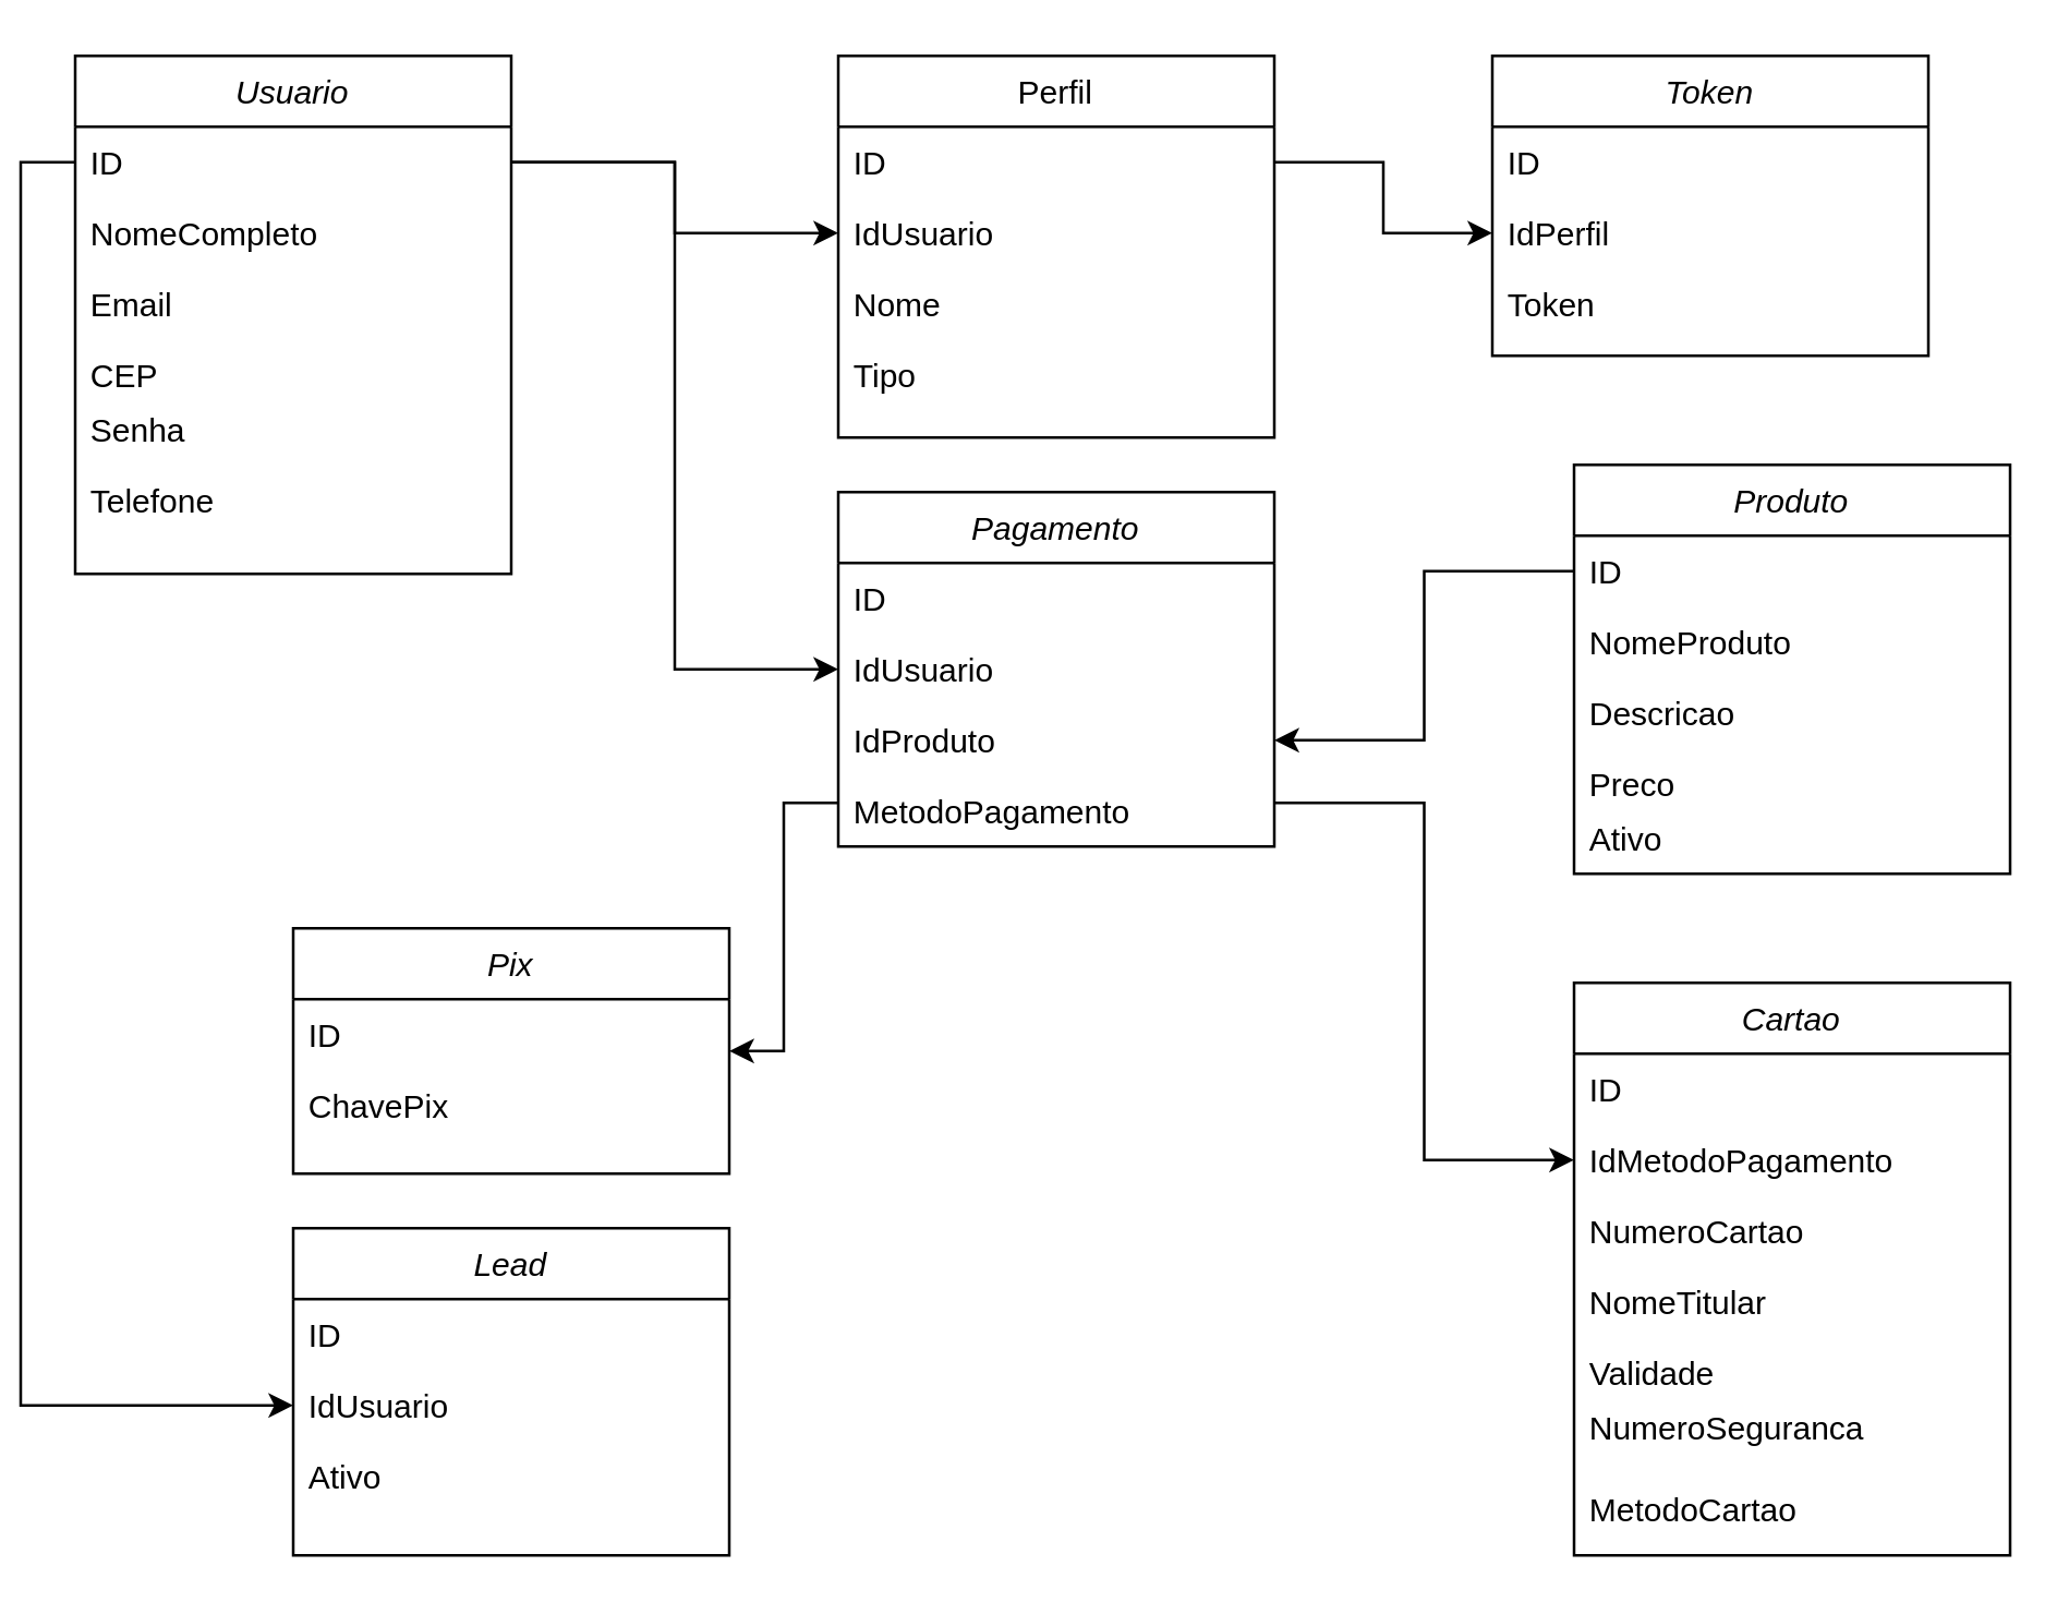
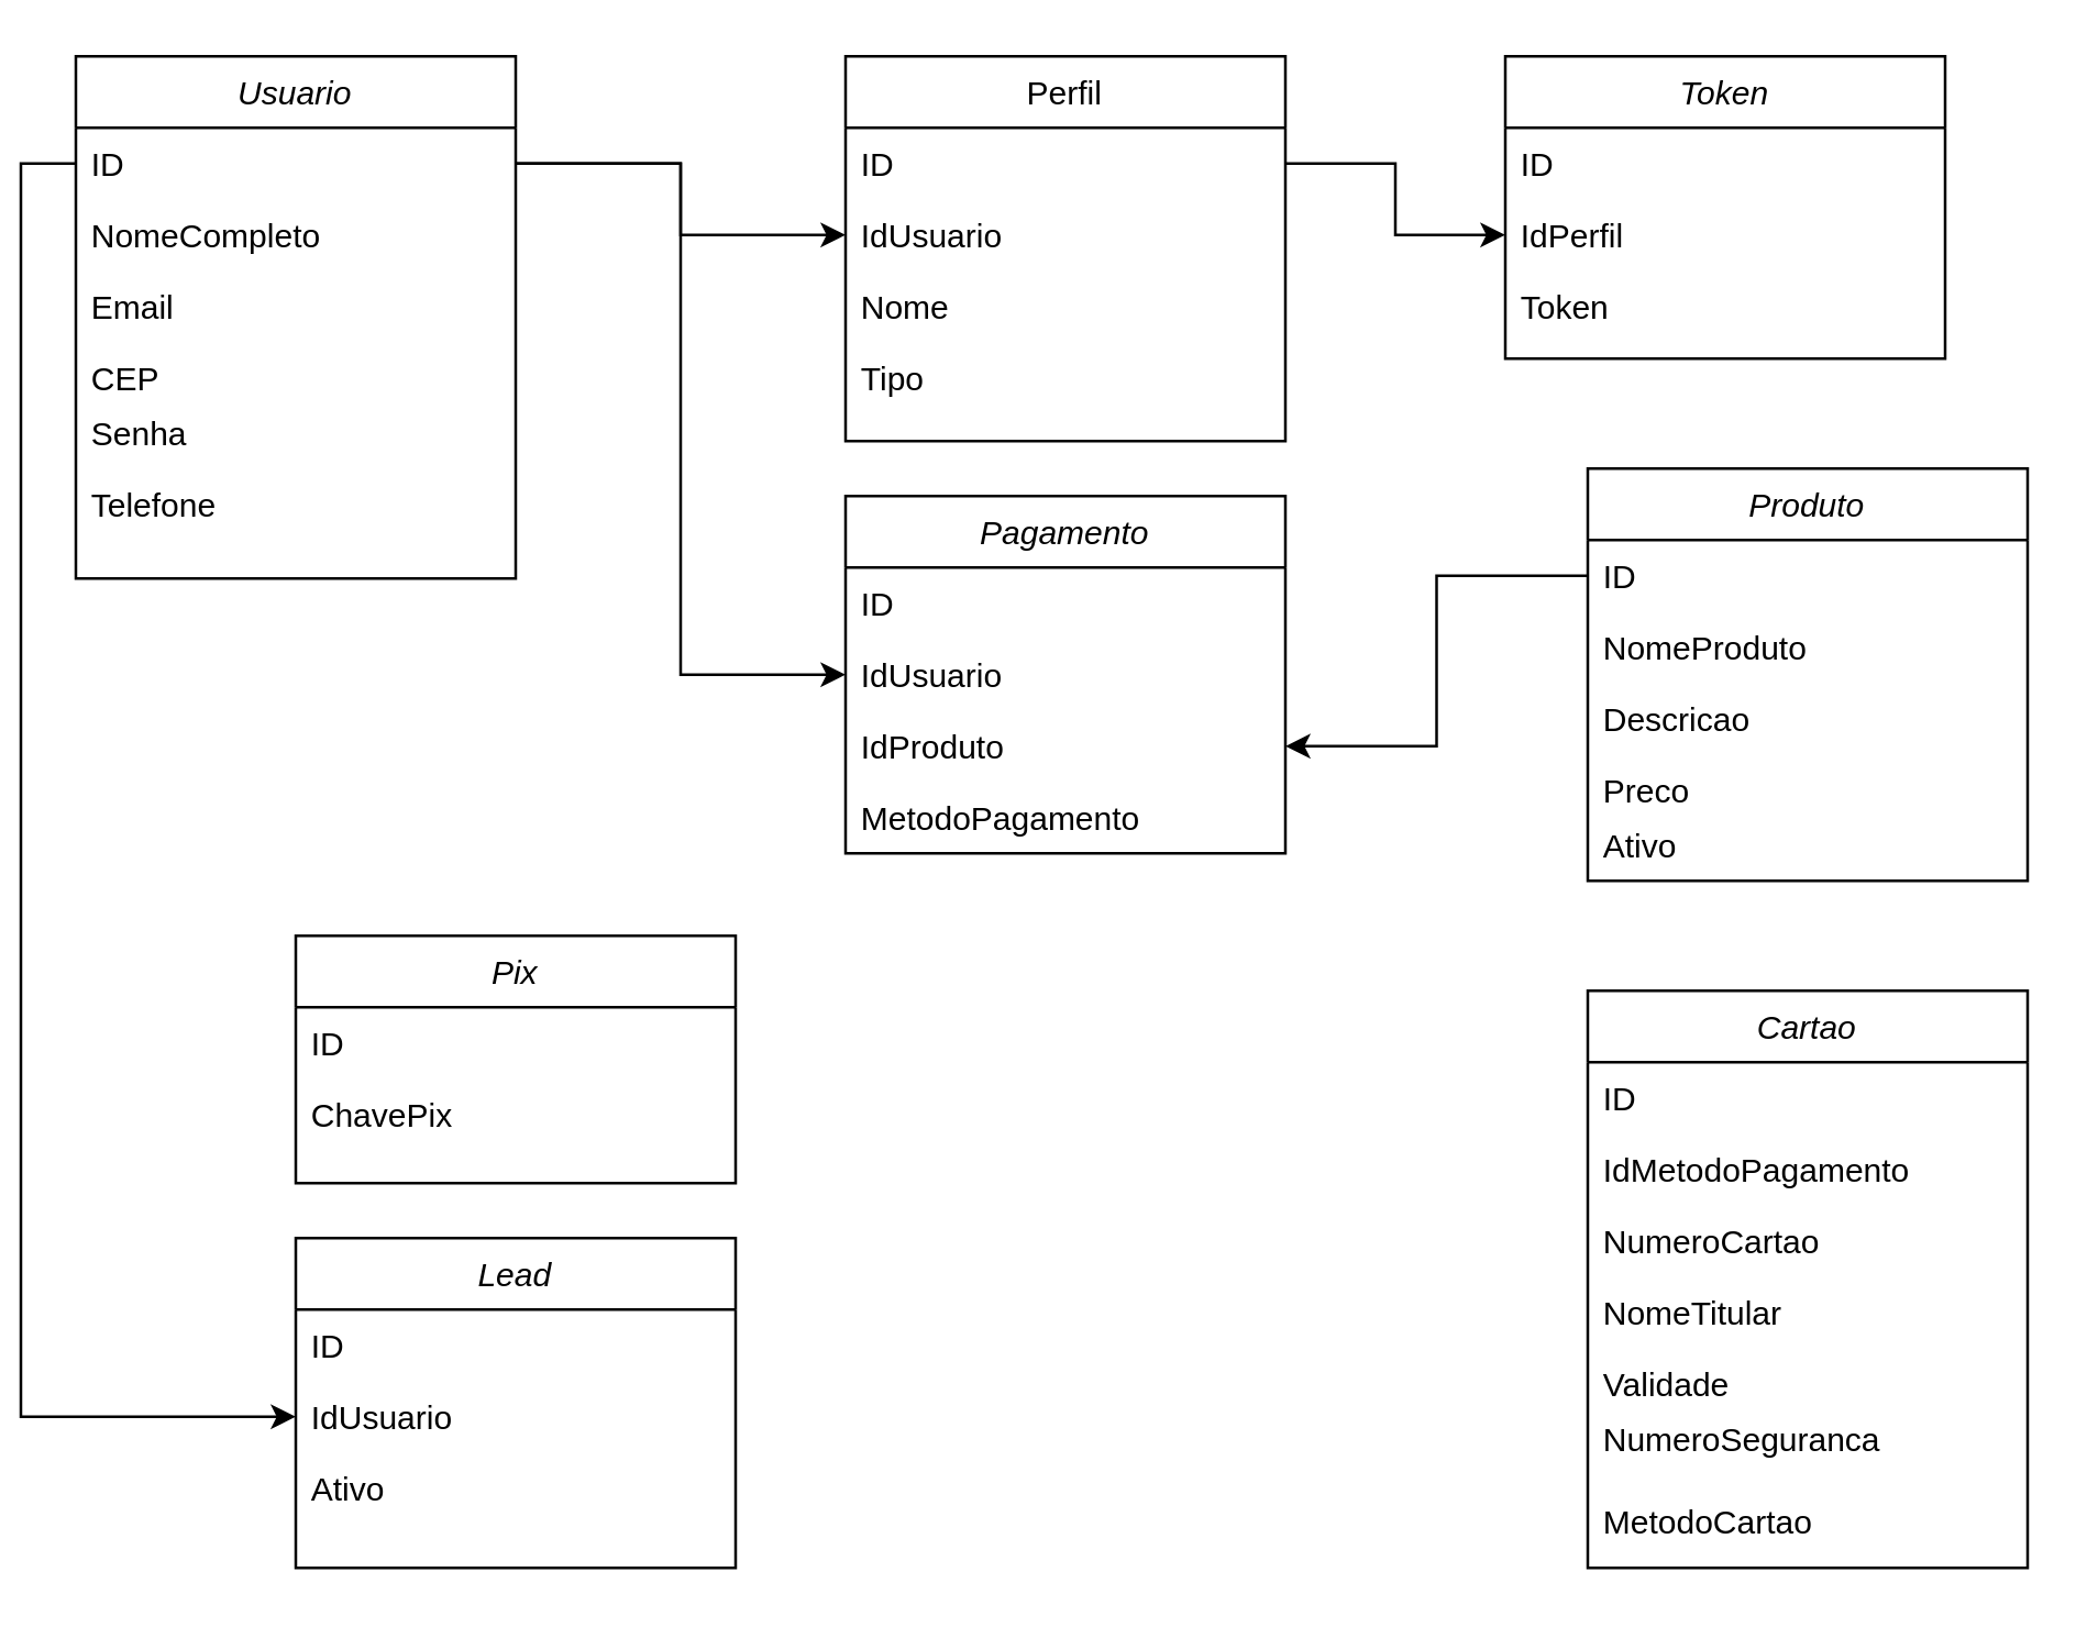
  <mxCell id="0" />
  <mxCell id="1" parent="0" />
  <mxCell id="2" value="Usuario" style="swimlane;fontStyle=2;align=center;verticalAlign=top;childLayout=stackLayout;horizontal=1;startSize=26;horizontalStack=0;resizeParent=1;resizeLast=0;collapsible=1;marginBottom=0;rounded=0;shadow=0;strokeWidth=1;" parent="1" vertex="1"><mxGeometry x="20" y="20" width="160" height="190" as="geometry"><mxRectangle x="230" y="140" width="160" height="26" as="alternateBounds" /></mxGeometry></mxCell>
  <mxCell id="3" value="ID" style="text;align=left;verticalAlign=top;spacingLeft=4;spacingRight=4;overflow=hidden;rotatable=0;points=[[0,0.5],[1,0.5]];portConstraint=eastwest;" parent="2" vertex="1"><mxGeometry y="26" width="160" height="26" as="geometry" /></mxCell>
  <mxCell id="4" value="NomeCompleto" style="text;align=left;verticalAlign=top;spacingLeft=4;spacingRight=4;overflow=hidden;rotatable=0;points=[[0,0.5],[1,0.5]];portConstraint=eastwest;rounded=0;shadow=0;html=0;" parent="2" vertex="1"><mxGeometry y="52" width="160" height="26" as="geometry" /></mxCell>
  <mxCell id="5" value="Email" style="text;align=left;verticalAlign=top;spacingLeft=4;spacingRight=4;overflow=hidden;rotatable=0;points=[[0,0.5],[1,0.5]];portConstraint=eastwest;rounded=0;shadow=0;html=0;" parent="2" vertex="1"><mxGeometry y="78" width="160" height="26" as="geometry" /></mxCell>
  <mxCell id="6" value="CEP" style="text;align=left;verticalAlign=top;spacingLeft=4;spacingRight=4;overflow=hidden;rotatable=0;points=[[0,0.5],[1,0.5]];portConstraint=eastwest;rounded=0;shadow=0;html=0;" vertex="1" parent="2"><mxGeometry y="104" width="160" height="20" as="geometry" /></mxCell>
  <mxCell id="7" value="Senha" style="text;align=left;verticalAlign=top;spacingLeft=4;spacingRight=4;overflow=hidden;rotatable=0;points=[[0,0.5],[1,0.5]];portConstraint=eastwest;rounded=0;shadow=0;html=0;" vertex="1" parent="2"><mxGeometry y="124" width="160" height="26" as="geometry" /></mxCell>
  <mxCell id="8" value="Telefone" style="text;align=left;verticalAlign=top;spacingLeft=4;spacingRight=4;overflow=hidden;rotatable=0;points=[[0,0.5],[1,0.5]];portConstraint=eastwest;rounded=0;shadow=0;html=0;" vertex="1" parent="2"><mxGeometry y="150" width="160" height="26" as="geometry" /></mxCell>
  <mxCell id="9" value="Perfil" style="swimlane;fontStyle=0;align=center;verticalAlign=top;childLayout=stackLayout;horizontal=1;startSize=26;horizontalStack=0;resizeParent=1;resizeLast=0;collapsible=1;marginBottom=0;rounded=0;shadow=0;strokeWidth=1;" parent="1" vertex="1"><mxGeometry x="300" y="20" width="160" height="140" as="geometry"><mxRectangle x="130" y="380" width="160" height="26" as="alternateBounds" /></mxGeometry></mxCell>
  <mxCell id="10" value="ID" style="text;align=left;verticalAlign=top;spacingLeft=4;spacingRight=4;overflow=hidden;rotatable=0;points=[[0,0.5],[1,0.5]];portConstraint=eastwest;rounded=0;shadow=0;html=0;" parent="9" vertex="1"><mxGeometry y="26" width="160" height="26" as="geometry" /></mxCell>
  <mxCell id="11" value="IdUsuario" style="text;align=left;verticalAlign=top;spacingLeft=4;spacingRight=4;overflow=hidden;rotatable=0;points=[[0,0.5],[1,0.5]];portConstraint=eastwest;rounded=0;shadow=0;html=0;" vertex="1" parent="9"><mxGeometry y="52" width="160" height="26" as="geometry" /></mxCell>
  <mxCell id="12" value="Nome" style="text;align=left;verticalAlign=top;spacingLeft=4;spacingRight=4;overflow=hidden;rotatable=0;points=[[0,0.5],[1,0.5]];portConstraint=eastwest;rounded=0;shadow=0;html=0;" vertex="1" parent="9"><mxGeometry y="78" width="160" height="26" as="geometry" /></mxCell>
  <mxCell id="13" value="Tipo" style="text;align=left;verticalAlign=top;spacingLeft=4;spacingRight=4;overflow=hidden;rotatable=0;points=[[0,0.5],[1,0.5]];portConstraint=eastwest;rounded=0;shadow=0;html=0;" vertex="1" parent="9"><mxGeometry y="104" width="160" height="26" as="geometry" /></mxCell>
  <mxCell id="14" style="edgeStyle=orthogonalEdgeStyle;rounded=0;orthogonalLoop=1;jettySize=auto;html=1;" edge="1" parent="1" source="3" target="11"><mxGeometry relative="1" as="geometry" /></mxCell>
  <mxCell id="15" value="Pagamento" style="swimlane;fontStyle=2;align=center;verticalAlign=top;childLayout=stackLayout;horizontal=1;startSize=26;horizontalStack=0;resizeParent=1;resizeLast=0;collapsible=1;marginBottom=0;rounded=0;shadow=0;strokeWidth=1;" vertex="1" parent="1"><mxGeometry x="300" y="180" width="160" height="130" as="geometry"><mxRectangle x="230" y="140" width="160" height="26" as="alternateBounds" /></mxGeometry></mxCell>
  <mxCell id="16" value="ID" style="text;align=left;verticalAlign=top;spacingLeft=4;spacingRight=4;overflow=hidden;rotatable=0;points=[[0,0.5],[1,0.5]];portConstraint=eastwest;" vertex="1" parent="15"><mxGeometry y="26" width="160" height="26" as="geometry" /></mxCell>
  <mxCell id="17" value="IdUsuario" style="text;align=left;verticalAlign=top;spacingLeft=4;spacingRight=4;overflow=hidden;rotatable=0;points=[[0,0.5],[1,0.5]];portConstraint=eastwest;rounded=0;shadow=0;html=0;" vertex="1" parent="15"><mxGeometry y="52" width="160" height="26" as="geometry" /></mxCell>
  <mxCell id="18" value="IdProduto" style="text;align=left;verticalAlign=top;spacingLeft=4;spacingRight=4;overflow=hidden;rotatable=0;points=[[0,0.5],[1,0.5]];portConstraint=eastwest;rounded=0;shadow=0;html=0;" vertex="1" parent="15"><mxGeometry y="78" width="160" height="26" as="geometry" /></mxCell>
  <mxCell id="19" value="MetodoPagamento" style="text;align=left;verticalAlign=top;spacingLeft=4;spacingRight=4;overflow=hidden;rotatable=0;points=[[0,0.5],[1,0.5]];portConstraint=eastwest;rounded=0;shadow=0;html=0;" vertex="1" parent="15"><mxGeometry y="104" width="160" height="20" as="geometry" /></mxCell>
  <mxCell id="20" value="Produto" style="swimlane;fontStyle=2;align=center;verticalAlign=top;childLayout=stackLayout;horizontal=1;startSize=26;horizontalStack=0;resizeParent=1;resizeLast=0;collapsible=1;marginBottom=0;rounded=0;shadow=0;strokeWidth=1;" vertex="1" parent="1"><mxGeometry x="570" y="170" width="160" height="150" as="geometry"><mxRectangle x="230" y="140" width="160" height="26" as="alternateBounds" /></mxGeometry></mxCell>
  <mxCell id="21" value="ID" style="text;align=left;verticalAlign=top;spacingLeft=4;spacingRight=4;overflow=hidden;rotatable=0;points=[[0,0.5],[1,0.5]];portConstraint=eastwest;" vertex="1" parent="20"><mxGeometry y="26" width="160" height="26" as="geometry" /></mxCell>
  <mxCell id="22" value="NomeProduto" style="text;align=left;verticalAlign=top;spacingLeft=4;spacingRight=4;overflow=hidden;rotatable=0;points=[[0,0.5],[1,0.5]];portConstraint=eastwest;rounded=0;shadow=0;html=0;" vertex="1" parent="20"><mxGeometry y="52" width="160" height="26" as="geometry" /></mxCell>
  <mxCell id="23" value="Descricao" style="text;align=left;verticalAlign=top;spacingLeft=4;spacingRight=4;overflow=hidden;rotatable=0;points=[[0,0.5],[1,0.5]];portConstraint=eastwest;rounded=0;shadow=0;html=0;" vertex="1" parent="20"><mxGeometry y="78" width="160" height="26" as="geometry" /></mxCell>
  <mxCell id="24" value="Preco" style="text;align=left;verticalAlign=top;spacingLeft=4;spacingRight=4;overflow=hidden;rotatable=0;points=[[0,0.5],[1,0.5]];portConstraint=eastwest;rounded=0;shadow=0;html=0;" vertex="1" parent="20"><mxGeometry y="104" width="160" height="20" as="geometry" /></mxCell>
  <mxCell id="25" value="Ativo" style="text;align=left;verticalAlign=top;spacingLeft=4;spacingRight=4;overflow=hidden;rotatable=0;points=[[0,0.5],[1,0.5]];portConstraint=eastwest;rounded=0;shadow=0;html=0;" vertex="1" parent="20"><mxGeometry y="124" width="160" height="26" as="geometry" /></mxCell>
  <mxCell id="26" style="edgeStyle=orthogonalEdgeStyle;rounded=0;orthogonalLoop=1;jettySize=auto;html=1;exitX=1;exitY=0.5;exitDx=0;exitDy=0;entryX=0;entryY=0.5;entryDx=0;entryDy=0;" edge="1" parent="1" source="3" target="17"><mxGeometry relative="1" as="geometry" /></mxCell>
  <mxCell id="27" style="edgeStyle=orthogonalEdgeStyle;rounded=0;orthogonalLoop=1;jettySize=auto;html=1;entryX=1;entryY=0.5;entryDx=0;entryDy=0;" edge="1" parent="1" source="21" target="18"><mxGeometry relative="1" as="geometry" /></mxCell>
  <mxCell id="28" value="Pix" style="swimlane;fontStyle=2;align=center;verticalAlign=top;childLayout=stackLayout;horizontal=1;startSize=26;horizontalStack=0;resizeParent=1;resizeLast=0;collapsible=1;marginBottom=0;rounded=0;shadow=0;strokeWidth=1;" vertex="1" parent="1"><mxGeometry x="100" y="340" width="160" height="90" as="geometry"><mxRectangle x="230" y="140" width="160" height="26" as="alternateBounds" /></mxGeometry></mxCell>
  <mxCell id="29" value="ID" style="text;align=left;verticalAlign=top;spacingLeft=4;spacingRight=4;overflow=hidden;rotatable=0;points=[[0,0.5],[1,0.5]];portConstraint=eastwest;" vertex="1" parent="28"><mxGeometry y="26" width="160" height="26" as="geometry" /></mxCell>
  <mxCell id="30" value="ChavePix" style="text;align=left;verticalAlign=top;spacingLeft=4;spacingRight=4;overflow=hidden;rotatable=0;points=[[0,0.5],[1,0.5]];portConstraint=eastwest;rounded=0;shadow=0;html=0;" vertex="1" parent="28"><mxGeometry y="52" width="160" height="26" as="geometry" /></mxCell>
- <mxCell id="31" style="edgeStyle=orthogonalEdgeStyle;rounded=0;orthogonalLoop=1;jettySize=auto;html=1;exitX=0;exitY=0.5;exitDx=0;exitDy=0;entryX=1;entryY=0.5;entryDx=0;entryDy=0;" edge="1" parent="1" source="19" target="28"><mxGeometry relative="1" as="geometry" /></mxCell>
  <mxCell id="32" value="Cartao" style="swimlane;fontStyle=2;align=center;verticalAlign=top;childLayout=stackLayout;horizontal=1;startSize=26;horizontalStack=0;resizeParent=1;resizeLast=0;collapsible=1;marginBottom=0;rounded=0;shadow=0;strokeWidth=1;" vertex="1" parent="1"><mxGeometry x="570" y="360" width="160" height="210" as="geometry"><mxRectangle x="230" y="140" width="160" height="26" as="alternateBounds" /></mxGeometry></mxCell>
  <mxCell id="33" value="ID" style="text;align=left;verticalAlign=top;spacingLeft=4;spacingRight=4;overflow=hidden;rotatable=0;points=[[0,0.5],[1,0.5]];portConstraint=eastwest;" vertex="1" parent="32"><mxGeometry y="26" width="160" height="26" as="geometry" /></mxCell>
  <mxCell id="34" value="IdMetodoPagamento" style="text;align=left;verticalAlign=top;spacingLeft=4;spacingRight=4;overflow=hidden;rotatable=0;points=[[0,0.5],[1,0.5]];portConstraint=eastwest;" vertex="1" parent="32"><mxGeometry y="52" width="160" height="26" as="geometry" /></mxCell>
  <mxCell id="35" value="NumeroCartao" style="text;align=left;verticalAlign=top;spacingLeft=4;spacingRight=4;overflow=hidden;rotatable=0;points=[[0,0.5],[1,0.5]];portConstraint=eastwest;rounded=0;shadow=0;html=0;" vertex="1" parent="32"><mxGeometry y="78" width="160" height="26" as="geometry" /></mxCell>
  <mxCell id="36" value="NomeTitular" style="text;align=left;verticalAlign=top;spacingLeft=4;spacingRight=4;overflow=hidden;rotatable=0;points=[[0,0.5],[1,0.5]];portConstraint=eastwest;rounded=0;shadow=0;html=0;" vertex="1" parent="32"><mxGeometry y="104" width="160" height="26" as="geometry" /></mxCell>
  <mxCell id="37" value="Validade" style="text;align=left;verticalAlign=top;spacingLeft=4;spacingRight=4;overflow=hidden;rotatable=0;points=[[0,0.5],[1,0.5]];portConstraint=eastwest;rounded=0;shadow=0;html=0;" vertex="1" parent="32"><mxGeometry y="130" width="160" height="20" as="geometry" /></mxCell>
  <mxCell id="38" value="NumeroSeguranca" style="text;align=left;verticalAlign=top;spacingLeft=4;spacingRight=4;overflow=hidden;rotatable=0;points=[[0,0.5],[1,0.5]];portConstraint=eastwest;rounded=0;shadow=0;html=0;" vertex="1" parent="32"><mxGeometry y="150" width="160" height="30" as="geometry" /></mxCell>
  <mxCell id="39" value="MetodoCartao" style="text;align=left;verticalAlign=top;spacingLeft=4;spacingRight=4;overflow=hidden;rotatable=0;points=[[0,0.5],[1,0.5]];portConstraint=eastwest;rounded=0;shadow=0;html=0;" vertex="1" parent="32"><mxGeometry y="180" width="160" height="30" as="geometry" /></mxCell>
- <mxCell id="40" style="edgeStyle=orthogonalEdgeStyle;rounded=0;orthogonalLoop=1;jettySize=auto;html=1;exitX=1;exitY=0.5;exitDx=0;exitDy=0;entryX=0;entryY=0.5;entryDx=0;entryDy=0;" edge="1" parent="1" source="19" target="34"><mxGeometry relative="1" as="geometry" /></mxCell>
  <mxCell id="41" value="Token" style="swimlane;fontStyle=2;align=center;verticalAlign=top;childLayout=stackLayout;horizontal=1;startSize=26;horizontalStack=0;resizeParent=1;resizeLast=0;collapsible=1;marginBottom=0;rounded=0;shadow=0;strokeWidth=1;" vertex="1" parent="1"><mxGeometry x="540" y="20" width="160" height="110" as="geometry"><mxRectangle x="230" y="140" width="160" height="26" as="alternateBounds" /></mxGeometry></mxCell>
  <mxCell id="42" value="ID" style="text;align=left;verticalAlign=top;spacingLeft=4;spacingRight=4;overflow=hidden;rotatable=0;points=[[0,0.5],[1,0.5]];portConstraint=eastwest;" vertex="1" parent="41"><mxGeometry y="26" width="160" height="26" as="geometry" /></mxCell>
  <mxCell id="43" value="IdPerfil" style="text;align=left;verticalAlign=top;spacingLeft=4;spacingRight=4;overflow=hidden;rotatable=0;points=[[0,0.5],[1,0.5]];portConstraint=eastwest;rounded=0;shadow=0;html=0;" vertex="1" parent="41"><mxGeometry y="52" width="160" height="26" as="geometry" /></mxCell>
  <mxCell id="44" value="Token" style="text;align=left;verticalAlign=top;spacingLeft=4;spacingRight=4;overflow=hidden;rotatable=0;points=[[0,0.5],[1,0.5]];portConstraint=eastwest;rounded=0;shadow=0;html=0;" vertex="1" parent="41"><mxGeometry y="78" width="160" height="26" as="geometry" /></mxCell>
  <mxCell id="45" style="edgeStyle=orthogonalEdgeStyle;rounded=0;orthogonalLoop=1;jettySize=auto;html=1;exitX=1;exitY=0.5;exitDx=0;exitDy=0;entryX=0;entryY=0.5;entryDx=0;entryDy=0;" edge="1" parent="1" source="10" target="43"><mxGeometry relative="1" as="geometry" /></mxCell>
  <mxCell id="46" value="Lead" style="swimlane;fontStyle=2;align=center;verticalAlign=top;childLayout=stackLayout;horizontal=1;startSize=26;horizontalStack=0;resizeParent=1;resizeLast=0;collapsible=1;marginBottom=0;rounded=0;shadow=0;strokeWidth=1;" vertex="1" parent="1"><mxGeometry x="100" y="450" width="160" height="120" as="geometry"><mxRectangle x="230" y="140" width="160" height="26" as="alternateBounds" /></mxGeometry></mxCell>
  <mxCell id="47" value="ID" style="text;align=left;verticalAlign=top;spacingLeft=4;spacingRight=4;overflow=hidden;rotatable=0;points=[[0,0.5],[1,0.5]];portConstraint=eastwest;" vertex="1" parent="46"><mxGeometry y="26" width="160" height="26" as="geometry" /></mxCell>
  <mxCell id="48" value="IdUsuario" style="text;align=left;verticalAlign=top;spacingLeft=4;spacingRight=4;overflow=hidden;rotatable=0;points=[[0,0.5],[1,0.5]];portConstraint=eastwest;rounded=0;shadow=0;html=0;" vertex="1" parent="46"><mxGeometry y="52" width="160" height="26" as="geometry" /></mxCell>
  <mxCell id="49" value="Ativo" style="text;align=left;verticalAlign=top;spacingLeft=4;spacingRight=4;overflow=hidden;rotatable=0;points=[[0,0.5],[1,0.5]];portConstraint=eastwest;rounded=0;shadow=0;html=0;" vertex="1" parent="46"><mxGeometry y="78" width="160" height="26" as="geometry" /></mxCell>
  <mxCell id="50" style="edgeStyle=orthogonalEdgeStyle;rounded=0;orthogonalLoop=1;jettySize=auto;html=1;exitX=0;exitY=0.5;exitDx=0;exitDy=0;entryX=0;entryY=0.5;entryDx=0;entryDy=0;" edge="1" parent="1" source="3" target="48"><mxGeometry relative="1" as="geometry" /></mxCell>
